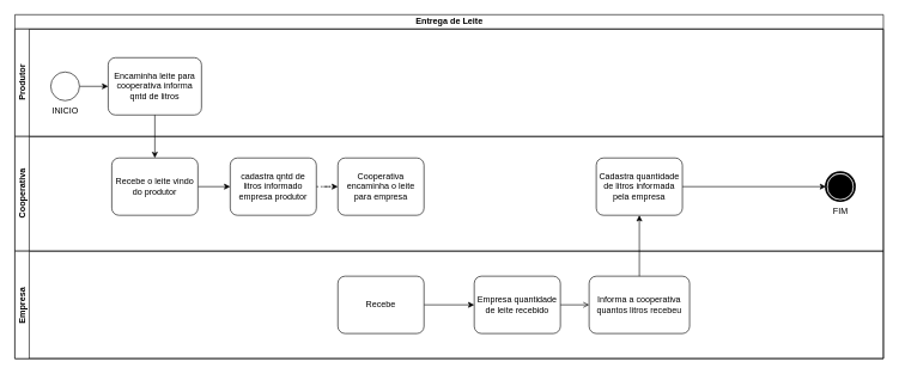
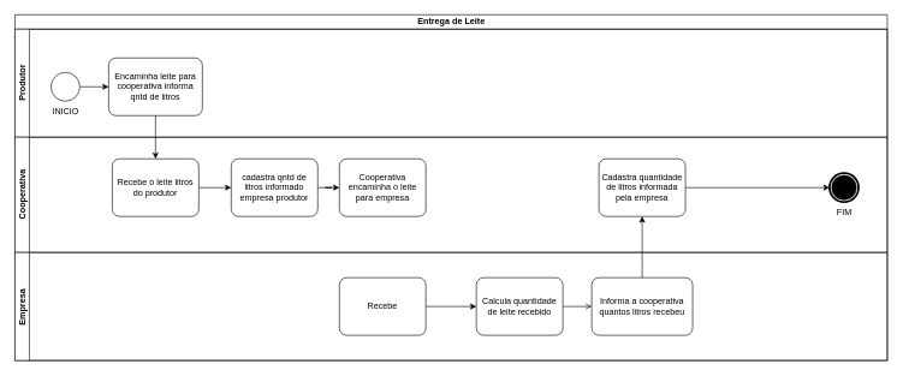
  <mxCell id="0" />
  <mxCell id="1" parent="0" />
  <mxCell id="2" value="Entrega de Leite" style="swimlane;html=1;childLayout=stackLayout;resizeParent=1;resizeParentMax=0;horizontal=1;startSize=20;horizontalStack=0;" vertex="1" parent="1"><mxGeometry x="20" y="20" width="1210" height="480" as="geometry" /></mxCell>
  <mxCell id="3" value="Produtor" style="swimlane;html=1;startSize=20;horizontal=0;" vertex="1" parent="2"><mxGeometry y="20" width="1210" height="150" as="geometry"><mxRectangle y="20" width="1210" height="30" as="alternateBounds" /></mxGeometry></mxCell>
  <mxCell id="4" style="edgeStyle=orthogonalEdgeStyle;rounded=0;orthogonalLoop=1;jettySize=auto;html=1;entryX=0;entryY=0.5;entryDx=0;entryDy=0;entryPerimeter=0;" edge="1" parent="3" source="5" target="6"><mxGeometry relative="1" as="geometry" /></mxCell>
  <mxCell id="5" value="INICIO" style="points=[[0.145,0.145,0],[0.5,0,0],[0.855,0.145,0],[1,0.5,0],[0.855,0.855,0],[0.5,1,0],[0.145,0.855,0],[0,0.5,0]];shape=mxgraph.bpmn.event;html=1;verticalLabelPosition=bottom;labelBackgroundColor=#ffffff;verticalAlign=top;align=center;perimeter=ellipsePerimeter;outlineConnect=0;aspect=fixed;outline=standard;symbol=general;" vertex="1" parent="3"><mxGeometry x="50" y="60" width="40" height="40" as="geometry" /></mxCell>
  <mxCell id="6" value="Encaminha leite para cooperativa informa qntd de litros" style="points=[[0.25,0,0],[0.5,0,0],[0.75,0,0],[1,0.25,0],[1,0.5,0],[1,0.75,0],[0.75,1,0],[0.5,1,0],[0.25,1,0],[0,0.75,0],[0,0.5,0],[0,0.25,0]];shape=mxgraph.bpmn.task;whiteSpace=wrap;rectStyle=rounded;size=10;taskMarker=abstract;" vertex="1" parent="3"><mxGeometry x="130" y="40" width="130" height="80" as="geometry" /></mxCell>
  <mxCell id="7" style="edgeStyle=orthogonalEdgeStyle;rounded=0;orthogonalLoop=1;jettySize=auto;html=1;" edge="1" parent="2" source="6" target="10"><mxGeometry relative="1" as="geometry" /></mxCell>
  <mxCell id="8" value="Cooperativa" style="swimlane;html=1;startSize=20;horizontal=0;" vertex="1" parent="2"><mxGeometry y="170" width="1210" height="160" as="geometry" /></mxCell>
  <mxCell id="9" style="edgeStyle=orthogonalEdgeStyle;rounded=0;orthogonalLoop=1;jettySize=auto;html=1;entryX=0;entryY=0.5;entryDx=0;entryDy=0;entryPerimeter=0;" edge="1" parent="8" source="10" target="12"><mxGeometry relative="1" as="geometry" /></mxCell>
- <mxCell id="10" value="Recebe o leite vindo do produtor" style="points=[[0.25,0,0],[0.5,0,0],[0.75,0,0],[1,0.25,0],[1,0.5,0],[1,0.75,0],[0.75,1,0],[0.5,1,0],[0.25,1,0],[0,0.75,0],[0,0.5,0],[0,0.25,0]];shape=mxgraph.bpmn.task;whiteSpace=wrap;rectStyle=rounded;size=10;taskMarker=abstract;" vertex="1" parent="8"><mxGeometry x="135" y="30" width="120" height="80" as="geometry" /></mxCell>
- <mxCell id="11" style="edgeStyle=orthogonalEdgeStyle;rounded=0;orthogonalLoop=1;jettySize=auto;html=1;dashed=1;" edge="1" parent="8" source="12" target="13"><mxGeometry relative="1" as="geometry" /></mxCell>
+ <mxCell id="10" value="Recebe o leite litros do produtor" style="points=[[0.25,0,0],[0.5,0,0],[0.75,0,0],[1,0.25,0],[1,0.5,0],[1,0.75,0],[0.75,1,0],[0.5,1,0],[0.25,1,0],[0,0.75,0],[0,0.5,0],[0,0.25,0]];shape=mxgraph.bpmn.task;whiteSpace=wrap;rectStyle=rounded;size=10;taskMarker=abstract;" vertex="1" parent="8"><mxGeometry x="135" y="30" width="120" height="80" as="geometry" /></mxCell>
+ <mxCell id="11" style="edgeStyle=orthogonalEdgeStyle;rounded=0;orthogonalLoop=1;jettySize=auto;html=1;" edge="1" parent="8" source="12" target="13"><mxGeometry relative="1" as="geometry" /></mxCell>
  <mxCell id="12" value="cadastra qntd de litros informado empresa produtor" style="points=[[0.25,0,0],[0.5,0,0],[0.75,0,0],[1,0.25,0],[1,0.5,0],[1,0.75,0],[0.75,1,0],[0.5,1,0],[0.25,1,0],[0,0.75,0],[0,0.5,0],[0,0.25,0]];shape=mxgraph.bpmn.task;whiteSpace=wrap;rectStyle=rounded;size=10;taskMarker=abstract;" vertex="1" parent="8"><mxGeometry x="300" y="30" width="120" height="80" as="geometry" /></mxCell>
  <mxCell id="13" value="Cooperativa encaminha o leite para empresa" style="points=[[0.25,0,0],[0.5,0,0],[0.75,0,0],[1,0.25,0],[1,0.5,0],[1,0.75,0],[0.75,1,0],[0.5,1,0],[0.25,1,0],[0,0.75,0],[0,0.5,0],[0,0.25,0]];shape=mxgraph.bpmn.task;whiteSpace=wrap;rectStyle=rounded;size=10;taskMarker=abstract;" vertex="1" parent="8"><mxGeometry x="450" y="30" width="120" height="80" as="geometry" /></mxCell>
  <mxCell id="14" style="edgeStyle=orthogonalEdgeStyle;rounded=0;orthogonalLoop=1;jettySize=auto;html=1;entryX=0;entryY=0.5;entryDx=0;entryDy=0;entryPerimeter=0;" edge="1" parent="8" source="15" target="16"><mxGeometry relative="1" as="geometry" /></mxCell>
  <mxCell id="15" value="Cadastra quantidade de litros informada pela empresa" style="points=[[0.25,0,0],[0.5,0,0],[0.75,0,0],[1,0.25,0],[1,0.5,0],[1,0.75,0],[0.75,1,0],[0.5,1,0],[0.25,1,0],[0,0.75,0],[0,0.5,0],[0,0.25,0]];shape=mxgraph.bpmn.task;whiteSpace=wrap;rectStyle=rounded;size=10;taskMarker=abstract;" vertex="1" parent="8"><mxGeometry x="810" y="30" width="120" height="80" as="geometry" /></mxCell>
  <mxCell id="16" value="FIM&lt;br&gt;" style="points=[[0.145,0.145,0],[0.5,0,0],[0.855,0.145,0],[1,0.5,0],[0.855,0.855,0],[0.5,1,0],[0.145,0.855,0],[0,0.5,0]];shape=mxgraph.bpmn.event;html=1;verticalLabelPosition=bottom;labelBackgroundColor=#ffffff;verticalAlign=top;align=center;perimeter=ellipsePerimeter;outlineConnect=0;aspect=fixed;outline=end;symbol=terminate;" vertex="1" parent="8"><mxGeometry x="1130" y="50" width="40" height="40" as="geometry" /></mxCell>
  <mxCell id="17" value="Empresa&amp;nbsp;&lt;br&gt;" style="swimlane;html=1;startSize=20;horizontal=0;" vertex="1" parent="2"><mxGeometry y="330" width="1210" height="150" as="geometry" /></mxCell>
  <mxCell id="18" style="edgeStyle=orthogonalEdgeStyle;rounded=0;orthogonalLoop=1;jettySize=auto;html=1;" edge="1" parent="17" source="19" target="21"><mxGeometry relative="1" as="geometry" /></mxCell>
  <mxCell id="19" value="Recebe" style="points=[[0.25,0,0],[0.5,0,0],[0.75,0,0],[1,0.25,0],[1,0.5,0],[1,0.75,0],[0.75,1,0],[0.5,1,0],[0.25,1,0],[0,0.75,0],[0,0.5,0],[0,0.25,0]];shape=mxgraph.bpmn.task;whiteSpace=wrap;rectStyle=rounded;size=10;taskMarker=abstract;" vertex="1" parent="17"><mxGeometry x="450" y="35" width="120" height="80" as="geometry" /></mxCell>
  <mxCell id="20" style="edgeStyle=orthogonalEdgeStyle;rounded=0;orthogonalLoop=1;jettySize=auto;html=1;endArrow=open;" edge="1" parent="17" source="21" target="22"><mxGeometry relative="1" as="geometry" /></mxCell>
- <mxCell id="21" value="Empresa quantidade de leite recebido" style="points=[[0.25,0,0],[0.5,0,0],[0.75,0,0],[1,0.25,0],[1,0.5,0],[1,0.75,0],[0.75,1,0],[0.5,1,0],[0.25,1,0],[0,0.75,0],[0,0.5,0],[0,0.25,0]];shape=mxgraph.bpmn.task;whiteSpace=wrap;rectStyle=rounded;size=10;taskMarker=abstract;" vertex="1" parent="17"><mxGeometry x="640" y="35" width="120" height="80" as="geometry" /></mxCell>
+ <mxCell id="21" value="Calcula quantidade de leite recebido" style="points=[[0.25,0,0],[0.5,0,0],[0.75,0,0],[1,0.25,0],[1,0.5,0],[1,0.75,0],[0.75,1,0],[0.5,1,0],[0.25,1,0],[0,0.75,0],[0,0.5,0],[0,0.25,0]];shape=mxgraph.bpmn.task;whiteSpace=wrap;rectStyle=rounded;size=10;taskMarker=abstract;" vertex="1" parent="17"><mxGeometry x="640" y="35" width="120" height="80" as="geometry" /></mxCell>
  <mxCell id="22" value="Informa a cooperativa quantos litros recebeu" style="points=[[0.25,0,0],[0.5,0,0],[0.75,0,0],[1,0.25,0],[1,0.5,0],[1,0.75,0],[0.75,1,0],[0.5,1,0],[0.25,1,0],[0,0.75,0],[0,0.5,0],[0,0.25,0]];shape=mxgraph.bpmn.task;whiteSpace=wrap;rectStyle=rounded;size=10;taskMarker=abstract;" vertex="1" parent="17"><mxGeometry x="800" y="35" width="140" height="80" as="geometry" /></mxCell>
  <mxCell id="23" style="edgeStyle=orthogonalEdgeStyle;rounded=0;orthogonalLoop=1;jettySize=auto;html=1;entryX=0.5;entryY=1;entryDx=0;entryDy=0;entryPerimeter=0;" edge="1" parent="2" source="22" target="15"><mxGeometry relative="1" as="geometry" /></mxCell>
